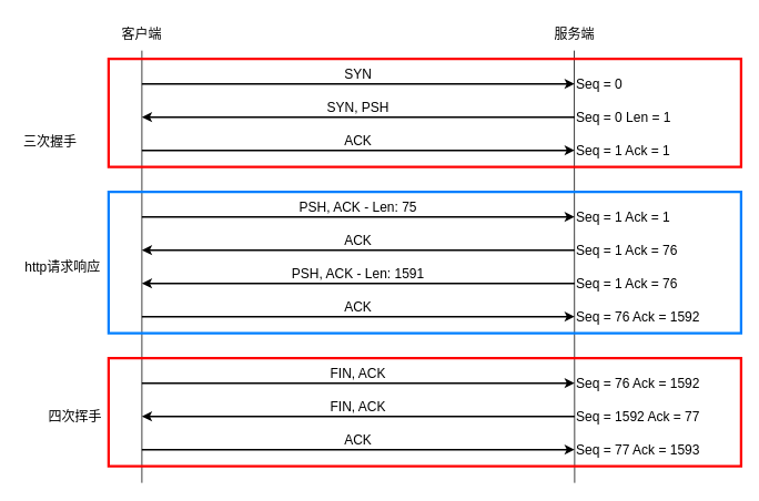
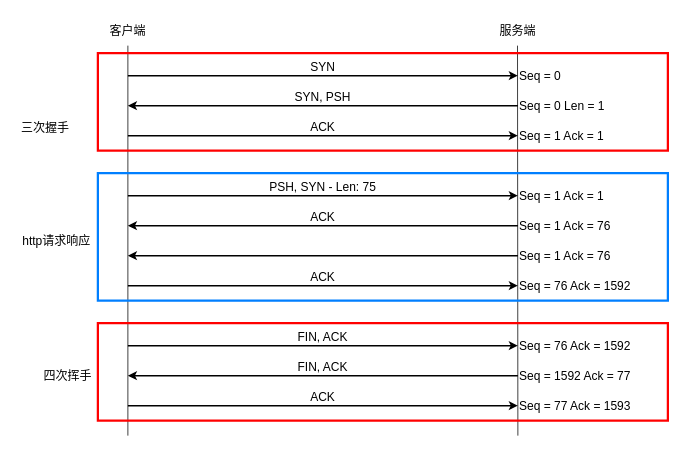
  <mxCell id="0" />
  <mxCell id="1" parent="0" />
  <mxCell id="2" value="&lt;span style=&quot;font-size: 16px&quot;&gt;客户端&lt;/span&gt;" style="text;html=1;strokeColor=none;fillColor=none;align=center;verticalAlign=middle;whiteSpace=wrap;rounded=0;" vertex="1" parent="1"><mxGeometry x="130" y="20" width="80" height="40" as="geometry" /></mxCell>
  <mxCell id="3" value="&lt;span style=&quot;font-size: 16px&quot;&gt;服务端&lt;/span&gt;" style="text;html=1;strokeColor=none;fillColor=none;align=center;verticalAlign=middle;whiteSpace=wrap;rounded=0;" vertex="1" parent="1"><mxGeometry x="650" y="20" width="80" height="40" as="geometry" /></mxCell>
  <mxCell id="4" value="" style="endArrow=none;html=1;" edge="1" parent="1"><mxGeometry width="50" height="50" relative="1" as="geometry"><mxPoint x="170" y="580" as="sourcePoint" /><mxPoint x="170" y="60" as="targetPoint" /></mxGeometry></mxCell>
  <mxCell id="5" value="" style="endArrow=none;html=1;" edge="1" parent="1"><mxGeometry width="50" height="50" relative="1" as="geometry"><mxPoint x="690" y="580" as="sourcePoint" /><mxPoint x="689.5" y="60" as="targetPoint" /></mxGeometry></mxCell>
  <mxCell id="6" value="" style="endArrow=classic;html=1;strokeWidth=2;" edge="1" parent="1"><mxGeometry width="50" height="50" relative="1" as="geometry"><mxPoint x="170" y="100" as="sourcePoint" /><mxPoint x="690" y="100" as="targetPoint" /></mxGeometry></mxCell>
  <mxCell id="7" value="&lt;span style=&quot;font-size: 16px&quot;&gt;SYN&lt;/span&gt;" style="text;html=1;strokeColor=none;fillColor=none;align=center;verticalAlign=bottom;whiteSpace=wrap;rounded=0;" vertex="1" parent="1"><mxGeometry x="250" y="60" width="360" height="40" as="geometry" /></mxCell>
  <mxCell id="8" value="" style="endArrow=classic;html=1;strokeWidth=2;" edge="1" parent="1"><mxGeometry width="50" height="50" relative="1" as="geometry"><mxPoint x="690" y="140" as="sourcePoint" /><mxPoint x="170" y="140" as="targetPoint" /></mxGeometry></mxCell>
  <mxCell id="9" value="&lt;span style=&quot;font-size: 16px&quot;&gt;SYN, PSH&lt;/span&gt;" style="text;html=1;strokeColor=none;fillColor=none;align=center;verticalAlign=bottom;whiteSpace=wrap;rounded=0;" vertex="1" parent="1"><mxGeometry x="250" y="100" width="360" height="40" as="geometry" /></mxCell>
  <mxCell id="10" value="" style="endArrow=classic;html=1;strokeWidth=2;" edge="1" parent="1"><mxGeometry width="50" height="50" relative="1" as="geometry"><mxPoint x="170" y="180" as="sourcePoint" /><mxPoint x="690" y="180" as="targetPoint" /></mxGeometry></mxCell>
  <mxCell id="11" value="&lt;span style=&quot;font-size: 16px&quot;&gt;ACK&lt;/span&gt;" style="text;html=1;strokeColor=none;fillColor=none;align=center;verticalAlign=bottom;whiteSpace=wrap;rounded=0;" vertex="1" parent="1"><mxGeometry x="250" y="140" width="360" height="40" as="geometry" /></mxCell>
  <mxCell id="12" value="" style="endArrow=classic;html=1;strokeWidth=2;" edge="1" parent="1"><mxGeometry width="50" height="50" relative="1" as="geometry"><mxPoint x="170" y="260" as="sourcePoint" /><mxPoint x="690" y="260" as="targetPoint" /></mxGeometry></mxCell>
- <mxCell id="13" value="&lt;span style=&quot;font-size: 16px&quot;&gt;PSH, ACK - Len: 75&lt;/span&gt;" style="text;html=1;strokeColor=none;fillColor=none;align=center;verticalAlign=bottom;whiteSpace=wrap;rounded=0;" vertex="1" parent="1"><mxGeometry x="250" y="220" width="360" height="40" as="geometry" /></mxCell>
+ <mxCell id="13" value="&lt;span style=&quot;font-size: 16px&quot;&gt;PSH, SYN - Len: 75&lt;/span&gt;" style="text;html=1;strokeColor=none;fillColor=none;align=center;verticalAlign=bottom;whiteSpace=wrap;rounded=0;" vertex="1" parent="1"><mxGeometry x="250" y="220" width="360" height="40" as="geometry" /></mxCell>
  <mxCell id="14" value="" style="endArrow=classic;html=1;strokeWidth=2;" edge="1" parent="1"><mxGeometry width="50" height="50" relative="1" as="geometry"><mxPoint x="690" y="300" as="sourcePoint" /><mxPoint x="170" y="300" as="targetPoint" /></mxGeometry></mxCell>
  <mxCell id="15" value="&lt;span style=&quot;font-size: 16px&quot;&gt;ACK&lt;/span&gt;" style="text;html=1;strokeColor=none;fillColor=none;align=center;verticalAlign=bottom;whiteSpace=wrap;rounded=0;" vertex="1" parent="1"><mxGeometry x="250" y="260" width="360" height="40" as="geometry" /></mxCell>
  <mxCell id="16" value="" style="endArrow=classic;html=1;strokeWidth=2;" edge="1" parent="1"><mxGeometry width="50" height="50" relative="1" as="geometry"><mxPoint x="690" y="340" as="sourcePoint" /><mxPoint x="170" y="340" as="targetPoint" /></mxGeometry></mxCell>
- <mxCell id="17" value="&lt;span style=&quot;font-size: 16px&quot;&gt;PSH, ACK - Len: 1591&lt;/span&gt;" style="text;html=1;strokeColor=none;fillColor=none;align=center;verticalAlign=bottom;whiteSpace=wrap;rounded=0;" vertex="1" parent="1"><mxGeometry x="250" y="300" width="360" height="40" as="geometry" /></mxCell>
  <mxCell id="18" value="" style="endArrow=classic;html=1;strokeWidth=2;" edge="1" parent="1"><mxGeometry width="50" height="50" relative="1" as="geometry"><mxPoint x="170" y="380" as="sourcePoint" /><mxPoint x="690" y="380" as="targetPoint" /></mxGeometry></mxCell>
  <mxCell id="19" value="&lt;span style=&quot;font-size: 16px&quot;&gt;ACK&lt;/span&gt;" style="text;html=1;strokeColor=none;fillColor=none;align=center;verticalAlign=bottom;whiteSpace=wrap;rounded=0;" vertex="1" parent="1"><mxGeometry x="250" y="340" width="360" height="40" as="geometry" /></mxCell>
  <mxCell id="20" value="" style="endArrow=classic;html=1;strokeWidth=2;" edge="1" parent="1"><mxGeometry width="50" height="50" relative="1" as="geometry"><mxPoint x="170" y="460" as="sourcePoint" /><mxPoint x="690" y="460" as="targetPoint" /></mxGeometry></mxCell>
  <mxCell id="21" value="&lt;span style=&quot;font-size: 16px&quot;&gt;FIN, ACK&lt;/span&gt;" style="text;html=1;strokeColor=none;fillColor=none;align=center;verticalAlign=bottom;whiteSpace=wrap;rounded=0;" vertex="1" parent="1"><mxGeometry x="250" y="420" width="360" height="40" as="geometry" /></mxCell>
  <mxCell id="22" value="" style="endArrow=classic;html=1;strokeWidth=2;" edge="1" parent="1"><mxGeometry width="50" height="50" relative="1" as="geometry"><mxPoint x="690" y="500" as="sourcePoint" /><mxPoint x="170" y="500" as="targetPoint" /></mxGeometry></mxCell>
  <mxCell id="23" value="&lt;span style=&quot;font-size: 16px&quot;&gt;FIN, ACK&lt;/span&gt;" style="text;html=1;strokeColor=none;fillColor=none;align=center;verticalAlign=bottom;whiteSpace=wrap;rounded=0;" vertex="1" parent="1"><mxGeometry x="250" y="460" width="360" height="40" as="geometry" /></mxCell>
  <mxCell id="24" value="" style="endArrow=classic;html=1;strokeWidth=2;" edge="1" parent="1"><mxGeometry width="50" height="50" relative="1" as="geometry"><mxPoint x="170" y="540" as="sourcePoint" /><mxPoint x="690" y="540" as="targetPoint" /></mxGeometry></mxCell>
  <mxCell id="25" value="&lt;span style=&quot;font-size: 16px&quot;&gt;ACK&lt;/span&gt;" style="text;html=1;strokeColor=none;fillColor=none;align=center;verticalAlign=bottom;whiteSpace=wrap;rounded=0;" vertex="1" parent="1"><mxGeometry x="250" y="500" width="360" height="40" as="geometry" /></mxCell>
  <mxCell id="26" value="&lt;span style=&quot;font-size: 16px&quot;&gt;Seq = 0&lt;/span&gt;" style="text;html=1;strokeColor=none;fillColor=none;align=left;verticalAlign=middle;whiteSpace=wrap;rounded=0;" vertex="1" parent="1"><mxGeometry x="690" y="80" width="200" height="40" as="geometry" /></mxCell>
  <mxCell id="27" value="&lt;span style=&quot;font-size: 16px&quot;&gt;Seq = 0 Len = 1&lt;/span&gt;" style="text;html=1;strokeColor=none;fillColor=none;align=left;verticalAlign=middle;whiteSpace=wrap;rounded=0;" vertex="1" parent="1"><mxGeometry x="690" y="120" width="200" height="40" as="geometry" /></mxCell>
  <mxCell id="28" value="&lt;span style=&quot;font-size: 16px&quot;&gt;Seq = 1 Ack = 1&lt;/span&gt;" style="text;html=1;strokeColor=none;fillColor=none;align=left;verticalAlign=middle;whiteSpace=wrap;rounded=0;" vertex="1" parent="1"><mxGeometry x="690" y="160" width="200" height="40" as="geometry" /></mxCell>
  <mxCell id="29" value="&lt;span style=&quot;font-size: 16px&quot;&gt;Seq = 1 Ack = 1&lt;/span&gt;" style="text;html=1;strokeColor=none;fillColor=none;align=left;verticalAlign=middle;whiteSpace=wrap;rounded=0;" vertex="1" parent="1"><mxGeometry x="690" y="240" width="200" height="40" as="geometry" /></mxCell>
  <mxCell id="30" value="&lt;span style=&quot;font-size: 16px&quot;&gt;Seq = 1 Ack = 76&lt;/span&gt;" style="text;html=1;strokeColor=none;fillColor=none;align=left;verticalAlign=middle;whiteSpace=wrap;rounded=0;" vertex="1" parent="1"><mxGeometry x="690" y="280" width="200" height="40" as="geometry" /></mxCell>
  <mxCell id="31" value="&lt;span style=&quot;font-size: 16px&quot;&gt;Seq = 1 Ack = 76&lt;/span&gt;" style="text;html=1;strokeColor=none;fillColor=none;align=left;verticalAlign=middle;whiteSpace=wrap;rounded=0;" vertex="1" parent="1"><mxGeometry x="690" y="320" width="200" height="40" as="geometry" /></mxCell>
  <mxCell id="32" value="&lt;span style=&quot;font-size: 16px&quot;&gt;Seq = 76 Ack = 1592&lt;/span&gt;" style="text;html=1;strokeColor=none;fillColor=none;align=left;verticalAlign=middle;whiteSpace=wrap;rounded=0;" vertex="1" parent="1"><mxGeometry x="690" y="360" width="200" height="40" as="geometry" /></mxCell>
  <mxCell id="33" value="&lt;span style=&quot;font-size: 16px&quot;&gt;Seq = 76 Ack = 1592&lt;/span&gt;" style="text;html=1;strokeColor=none;fillColor=none;align=left;verticalAlign=middle;whiteSpace=wrap;rounded=0;" vertex="1" parent="1"><mxGeometry x="690" y="440" width="200" height="40" as="geometry" /></mxCell>
  <mxCell id="34" value="&lt;span style=&quot;font-size: 16px&quot;&gt;Seq = 1592 Ack = 77&lt;/span&gt;" style="text;html=1;strokeColor=none;fillColor=none;align=left;verticalAlign=middle;whiteSpace=wrap;rounded=0;" vertex="1" parent="1"><mxGeometry x="690" y="480" width="200" height="40" as="geometry" /></mxCell>
  <mxCell id="35" value="&lt;span style=&quot;font-size: 16px&quot;&gt;Seq = 77 Ack = 1593&lt;/span&gt;" style="text;html=1;strokeColor=none;fillColor=none;align=left;verticalAlign=middle;whiteSpace=wrap;rounded=0;" vertex="1" parent="1"><mxGeometry x="690" y="520" width="200" height="40" as="geometry" /></mxCell>
  <mxCell id="36" value="" style="rounded=0;whiteSpace=wrap;html=1;align=left;fillColor=none;strokeColor=#FF0000;strokeWidth=3;" vertex="1" parent="1"><mxGeometry x="130" y="70" width="760" height="130" as="geometry" /></mxCell>
  <mxCell id="37" value="" style="rounded=0;whiteSpace=wrap;html=1;align=left;fillColor=none;strokeColor=#007FFF;strokeWidth=3;" vertex="1" parent="1"><mxGeometry x="130" y="230" width="760" height="170" as="geometry" /></mxCell>
  <mxCell id="38" value="" style="rounded=0;whiteSpace=wrap;html=1;align=left;fillColor=none;strokeColor=#FF0000;strokeWidth=3;" vertex="1" parent="1"><mxGeometry x="130" y="430" width="760" height="130" as="geometry" /></mxCell>
  <mxCell id="39" value="&lt;span style=&quot;font-size: 16px&quot;&gt;三次握手&lt;/span&gt;" style="text;html=1;strokeColor=none;fillColor=none;align=center;verticalAlign=middle;whiteSpace=wrap;rounded=0;" vertex="1" parent="1"><mxGeometry x="20" y="150" width="80" height="40" as="geometry" /></mxCell>
  <mxCell id="40" value="&lt;span style=&quot;font-size: 16px&quot;&gt;四次挥手&lt;/span&gt;" style="text;html=1;strokeColor=none;fillColor=none;align=center;verticalAlign=middle;whiteSpace=wrap;rounded=0;" vertex="1" parent="1"><mxGeometry x="50" y="480" width="80" height="40" as="geometry" /></mxCell>
  <mxCell id="41" value="&lt;span style=&quot;font-size: 16px&quot;&gt;http请求响应&lt;/span&gt;" style="text;html=1;strokeColor=none;fillColor=none;align=center;verticalAlign=middle;whiteSpace=wrap;rounded=0;" vertex="1" parent="1"><mxGeometry x="20" y="300" width="110" height="40" as="geometry" /></mxCell>
